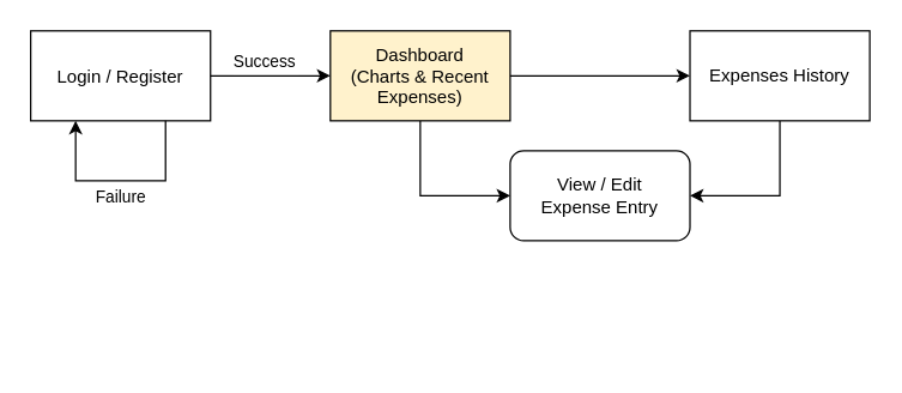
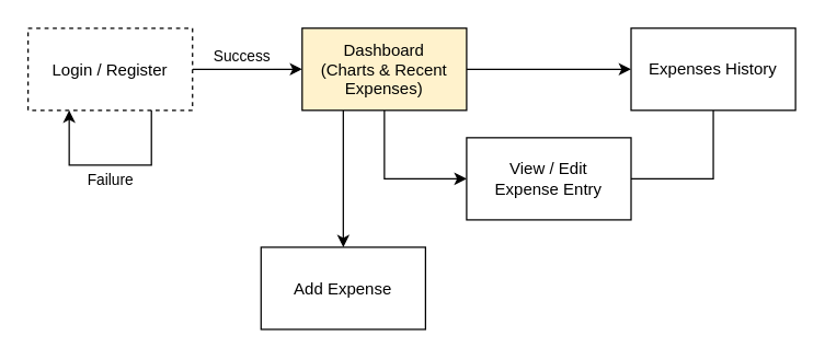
  <mxCell id="0" />
  <mxCell id="1" parent="0" />
  <mxCell id="2" value="" style="edgeStyle=orthogonalEdgeStyle;rounded=0;orthogonalLoop=1;jettySize=auto;" edge="1" parent="1" source="4" target="10"><mxGeometry relative="1" as="geometry" /></mxCell>
  <mxCell id="3" value="Success" style="edgeLabel;align=center;verticalAlign=middle;resizable=0;points=[];" vertex="1" connectable="0" parent="2"><mxGeometry x="-0.089" relative="1" as="geometry"><mxPoint y="-10" as="offset" /></mxGeometry></mxCell>
- <mxCell id="4" value="Login / Register" style="rounded=0;" vertex="1" parent="1"><mxGeometry x="20" y="20" width="120" height="60" as="geometry" /></mxCell>
+ <mxCell id="4" value="Login / Register" style="rounded=0;dashed=1;" vertex="1" parent="1"><mxGeometry x="20" y="20" width="120" height="60" as="geometry" /></mxCell>
  <mxCell id="5" value="" style="edgeStyle=orthogonalEdgeStyle;rounded=0;orthogonalLoop=1;jettySize=auto;entryX=0.25;entryY=1;entryDx=0;entryDy=0;exitX=0.75;exitY=1;exitDx=0;exitDy=0;" edge="1" parent="1" source="4" target="4"><mxGeometry relative="1" as="geometry"><Array as="points"><mxPoint x="110" y="120" /><mxPoint x="50" y="120" /></Array></mxGeometry></mxCell>
  <mxCell id="6" value="Failure" style="edgeLabel;align=center;verticalAlign=middle;resizable=0;points=[];" vertex="1" connectable="0" parent="5"><mxGeometry x="0.134" relative="1" as="geometry"><mxPoint x="9" y="10" as="offset" /></mxGeometry></mxCell>
+ <mxCell id="7" value="" style="edgeStyle=orthogonalEdgeStyle;rounded=0;orthogonalLoop=1;jettySize=auto;exitX=0.25;exitY=1;exitDx=0;exitDy=0;" edge="1" parent="1" source="10" target="11"><mxGeometry relative="1" as="geometry" /></mxCell>
  <mxCell id="8" value="" style="edgeStyle=orthogonalEdgeStyle;rounded=0;orthogonalLoop=1;jettySize=auto;html=0;" edge="1" parent="1" source="10" target="13"><mxGeometry relative="1" as="geometry" /></mxCell>
  <mxCell id="9" value="" style="edgeStyle=orthogonalEdgeStyle;rounded=0;orthogonalLoop=1;jettySize=auto;html=0;entryX=0;entryY=0.5;entryDx=0;entryDy=0;" edge="1" parent="1" source="10" target="14"><mxGeometry relative="1" as="geometry" /></mxCell>
  <mxCell id="10" value="Dashboard&#10;(Charts &amp; Recent&#10;Expenses)" style="rounded=0;fillColor=#fff2cc;" vertex="1" parent="1"><mxGeometry x="220" y="20" width="120" height="60" as="geometry" /></mxCell>
- <mxCell id="12" style="edgeStyle=orthogonalEdgeStyle;rounded=0;orthogonalLoop=1;jettySize=auto;html=0;entryX=1;entryY=0.5;entryDx=0;entryDy=0;" edge="1" parent="1" source="13" target="14"><mxGeometry relative="1" as="geometry" /></mxCell>
+ <mxCell id="11" value="Add Expense" style="rounded=0;" vertex="1" parent="1"><mxGeometry x="190" y="180" width="120" height="60" as="geometry" /></mxCell>
+ <mxCell id="12" style="edgeStyle=orthogonalEdgeStyle;rounded=0;orthogonalLoop=1;jettySize=auto;html=0;entryX=1;entryY=0.5;entryDx=0;entryDy=0;endArrow=none;" edge="1" parent="1" source="13" target="14"><mxGeometry relative="1" as="geometry" /></mxCell>
  <mxCell id="13" value="Expenses History" style="whiteSpace=wrap;html=1;rounded=0;" vertex="1" parent="1"><mxGeometry x="460" y="20" width="120" height="60" as="geometry" /></mxCell>
- <mxCell id="14" value="&lt;div&gt;View / Edit&lt;br&gt;&lt;/div&gt;&lt;div&gt;Expense Entry&lt;br&gt;&lt;/div&gt;" style="whiteSpace=wrap;html=1;rounded=1;" vertex="1" parent="1"><mxGeometry x="340" y="100" width="120" height="60" as="geometry" /></mxCell>
+ <mxCell id="14" value="&lt;div&gt;View / Edit&lt;br&gt;&lt;/div&gt;&lt;div&gt;Expense Entry&lt;br&gt;&lt;/div&gt;" style="whiteSpace=wrap;html=1;rounded=0;" vertex="1" parent="1"><mxGeometry x="340" y="100" width="120" height="60" as="geometry" /></mxCell>
